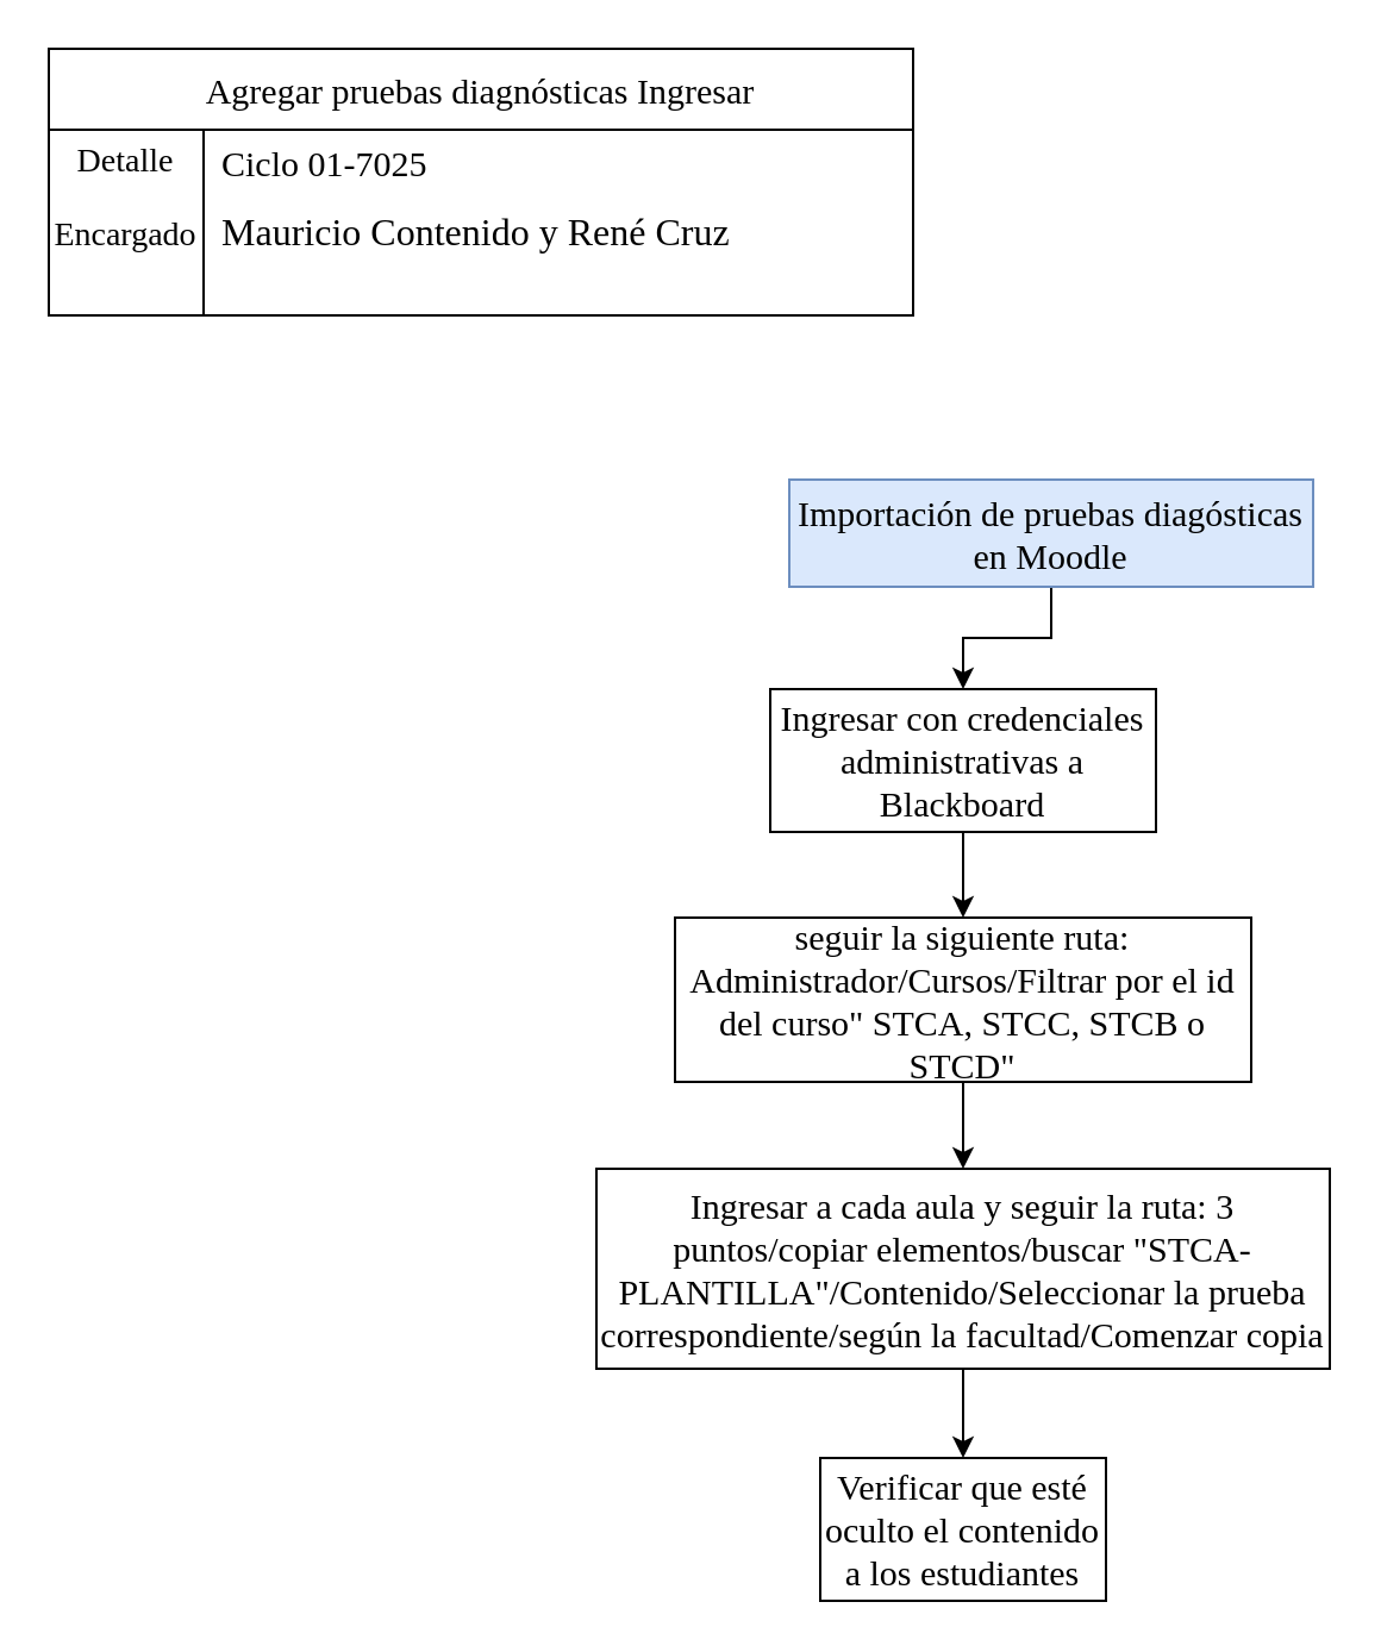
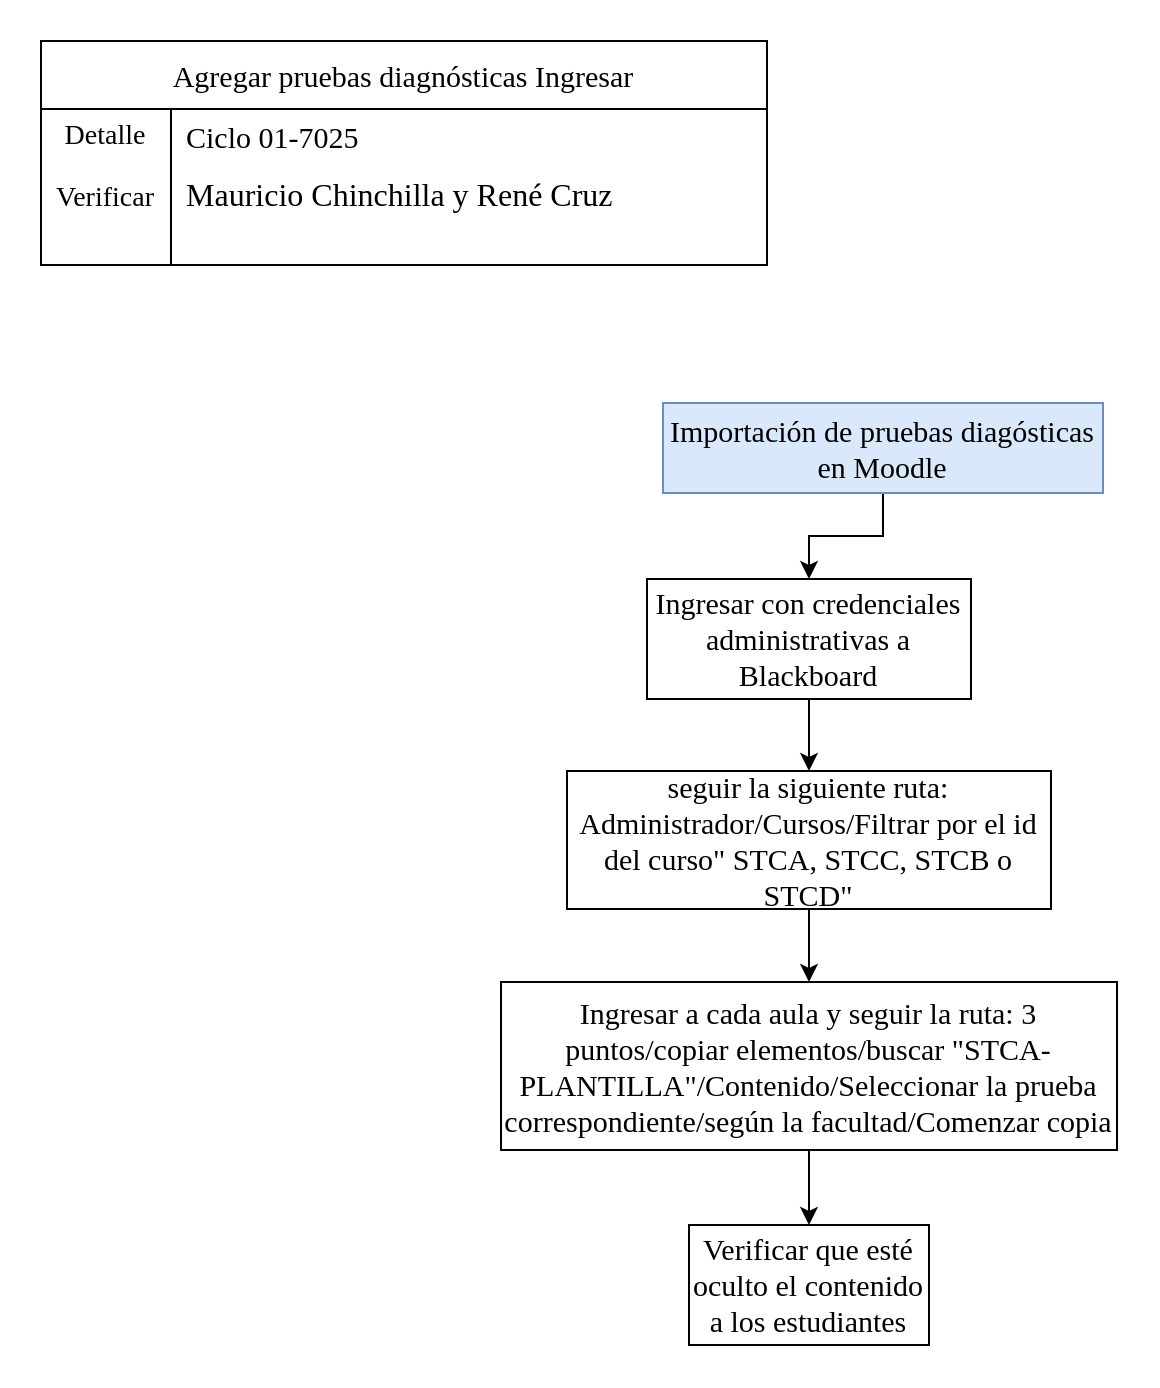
  <mxCell id="0" />
  <mxCell id="1" parent="0" />
  <mxCell id="2" value="Agregar pruebas diagnósticas Ingresar" style="shape=table;startSize=34;container=1;collapsible=0;childLayout=tableLayout;fixedRows=1;rowLines=0;fontStyle=0;fontSize=15;fontFamily=Times New Roman;" vertex="1" parent="1"><mxGeometry x="20" y="20" width="363" height="112" as="geometry" /></mxCell>
  <mxCell id="3" value="" style="shape=tableRow;horizontal=0;startSize=0;swimlaneHead=0;swimlaneBody=0;top=0;left=0;bottom=0;right=0;collapsible=0;dropTarget=0;fillColor=none;points=[[0,0.5],[1,0.5]];portConstraint=eastwest;strokeColor=inherit;fontSize=16;fontFamily=Times New Roman;" vertex="1" parent="2"><mxGeometry y="34" width="363" height="27" as="geometry" /></mxCell>
  <mxCell id="4" value="&lt;font style=&quot;font-size: 14px;&quot;&gt;Detalle&lt;/font&gt;&lt;div&gt;&lt;br&gt;&lt;/div&gt;" style="shape=partialRectangle;html=1;whiteSpace=wrap;connectable=0;fillColor=none;top=0;left=0;bottom=0;right=0;overflow=hidden;pointerEvents=1;strokeColor=inherit;fontSize=16;fontFamily=Times New Roman;" vertex="1" parent="3"><mxGeometry width="65" height="27" as="geometry"><mxRectangle width="65" height="27" as="alternateBounds" /></mxGeometry></mxCell>
  <mxCell id="5" value="&lt;font style=&quot;font-size: 15px;&quot;&gt;Ciclo 01-7025&lt;/font&gt;" style="shape=partialRectangle;html=1;whiteSpace=wrap;connectable=0;fillColor=none;top=0;left=0;bottom=0;right=0;align=left;spacingLeft=6;overflow=hidden;strokeColor=inherit;fontSize=16;fontFamily=Times New Roman;" vertex="1" parent="3"><mxGeometry x="65" width="298" height="27" as="geometry"><mxRectangle width="298" height="27" as="alternateBounds" /></mxGeometry></mxCell>
  <mxCell id="6" value="" style="shape=tableRow;horizontal=0;startSize=0;swimlaneHead=0;swimlaneBody=0;top=0;left=0;bottom=0;right=0;collapsible=0;dropTarget=0;fillColor=none;points=[[0,0.5],[1,0.5]];portConstraint=eastwest;strokeColor=inherit;fontSize=16;fontFamily=Times New Roman;" vertex="1" parent="2"><mxGeometry y="61" width="363" height="31" as="geometry" /></mxCell>
- <mxCell id="7" value="&lt;font style=&quot;font-size: 14px;&quot;&gt;Encargado&lt;/font&gt;" style="shape=partialRectangle;html=1;whiteSpace=wrap;connectable=0;fillColor=none;top=0;left=0;bottom=0;right=0;overflow=hidden;strokeColor=inherit;fontSize=16;fontFamily=Times New Roman;" vertex="1" parent="6"><mxGeometry width="65" height="31" as="geometry"><mxRectangle width="65" height="31" as="alternateBounds" /></mxGeometry></mxCell>
- <mxCell id="8" value="Mauricio Contenido y René Cruz" style="shape=partialRectangle;html=1;whiteSpace=wrap;connectable=0;fillColor=none;top=0;left=0;bottom=0;right=0;align=left;spacingLeft=6;overflow=hidden;strokeColor=inherit;fontSize=16;fontFamily=Times New Roman;" vertex="1" parent="6"><mxGeometry x="65" width="298" height="31" as="geometry"><mxRectangle width="298" height="31" as="alternateBounds" /></mxGeometry></mxCell>
+ <mxCell id="7" value="&lt;font style=&quot;font-size: 14px;&quot;&gt;Verificar&lt;/font&gt;" style="shape=partialRectangle;html=1;whiteSpace=wrap;connectable=0;fillColor=none;top=0;left=0;bottom=0;right=0;overflow=hidden;strokeColor=inherit;fontSize=16;fontFamily=Times New Roman;" vertex="1" parent="6"><mxGeometry width="65" height="31" as="geometry"><mxRectangle width="65" height="31" as="alternateBounds" /></mxGeometry></mxCell>
+ <mxCell id="8" value="Mauricio Chinchilla y René Cruz" style="shape=partialRectangle;html=1;whiteSpace=wrap;connectable=0;fillColor=none;top=0;left=0;bottom=0;right=0;align=left;spacingLeft=6;overflow=hidden;strokeColor=inherit;fontSize=16;fontFamily=Times New Roman;" vertex="1" parent="6"><mxGeometry x="65" width="298" height="31" as="geometry"><mxRectangle width="298" height="31" as="alternateBounds" /></mxGeometry></mxCell>
  <mxCell id="9" value="" style="shape=tableRow;horizontal=0;startSize=0;swimlaneHead=0;swimlaneBody=0;top=0;left=0;bottom=0;right=0;collapsible=0;dropTarget=0;fillColor=none;points=[[0,0.5],[1,0.5]];portConstraint=eastwest;strokeColor=inherit;fontSize=16;fontFamily=Times New Roman;" vertex="1" parent="2"><mxGeometry y="92" width="363" height="20" as="geometry" /></mxCell>
  <mxCell id="10" value="" style="shape=partialRectangle;html=1;whiteSpace=wrap;connectable=0;fillColor=none;top=0;left=0;bottom=0;right=0;overflow=hidden;strokeColor=inherit;fontSize=16;fontFamily=Times New Roman;" vertex="1" parent="9"><mxGeometry width="65" height="20" as="geometry"><mxRectangle width="65" height="20" as="alternateBounds" /></mxGeometry></mxCell>
  <mxCell id="11" value="" style="shape=partialRectangle;html=1;whiteSpace=wrap;connectable=0;fillColor=none;top=0;left=0;bottom=0;right=0;align=left;spacingLeft=6;overflow=hidden;strokeColor=inherit;fontSize=16;fontFamily=Times New Roman;" vertex="1" parent="9"><mxGeometry x="65" width="298" height="20" as="geometry"><mxRectangle width="298" height="20" as="alternateBounds" /></mxGeometry></mxCell>
  <mxCell id="12" value="" style="edgeStyle=orthogonalEdgeStyle;rounded=0;orthogonalLoop=1;jettySize=auto;html=1;" edge="1" parent="1" source="13" target="15"><mxGeometry relative="1" as="geometry" /></mxCell>
  <mxCell id="13" value="Importación de pruebas diagósticas en Moodle" style="rounded=0;whiteSpace=wrap;html=1;fillColor=#dae8fc;strokeColor=#6c8ebf;fontFamily=Times New Roman;fontSize=15;" vertex="1" parent="1"><mxGeometry x="331" y="201" width="220" height="45" as="geometry" /></mxCell>
  <mxCell id="14" value="" style="edgeStyle=orthogonalEdgeStyle;rounded=0;orthogonalLoop=1;jettySize=auto;html=1;" edge="1" parent="1" source="15" target="17"><mxGeometry relative="1" as="geometry" /></mxCell>
  <mxCell id="15" value="Ingresar con credenciales administrativas a Blackboard" style="whiteSpace=wrap;html=1;fontSize=15;fontFamily=Times New Roman;rounded=0;" vertex="1" parent="1"><mxGeometry x="323" y="289" width="162" height="60" as="geometry" /></mxCell>
  <mxCell id="16" value="" style="edgeStyle=orthogonalEdgeStyle;rounded=0;orthogonalLoop=1;jettySize=auto;html=1;" edge="1" parent="1" source="17" target="19"><mxGeometry relative="1" as="geometry" /></mxCell>
  <mxCell id="17" value="seguir la siguiente ruta: Administrador/Cursos/Filtrar por el id del curso&quot; STCA, STCC, STCB o STCD&quot;" style="whiteSpace=wrap;html=1;fontSize=15;fontFamily=Times New Roman;rounded=0;" vertex="1" parent="1"><mxGeometry x="283" y="385" width="242" height="69" as="geometry" /></mxCell>
  <mxCell id="18" value="" style="edgeStyle=orthogonalEdgeStyle;rounded=0;orthogonalLoop=1;jettySize=auto;html=1;" edge="1" parent="1" source="19" target="20"><mxGeometry relative="1" as="geometry" /></mxCell>
  <mxCell id="19" value="Ingresar a cada aula y seguir la ruta: 3 puntos/copiar elementos/buscar &quot;STCA-PLANTILLA&quot;/Contenido/Seleccionar la prueba correspondiente/según la facultad/Comenzar copia" style="whiteSpace=wrap;html=1;fontSize=15;fontFamily=Times New Roman;rounded=0;" vertex="1" parent="1"><mxGeometry x="250" y="490.5" width="308" height="84" as="geometry" /></mxCell>
  <mxCell id="20" value="Verificar que esté oculto el contenido a los estudiantes" style="whiteSpace=wrap;html=1;fontSize=15;fontFamily=Times New Roman;rounded=0;" vertex="1" parent="1"><mxGeometry x="344" y="612" width="120" height="60" as="geometry" /></mxCell>
